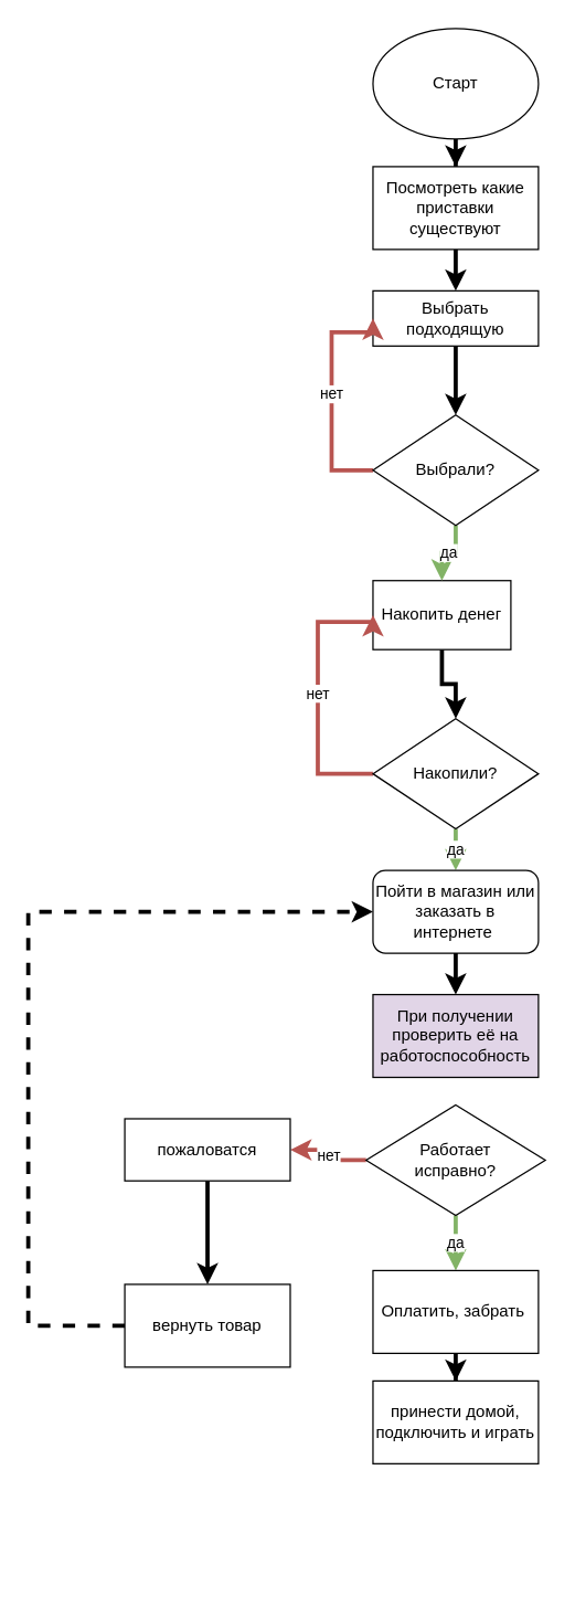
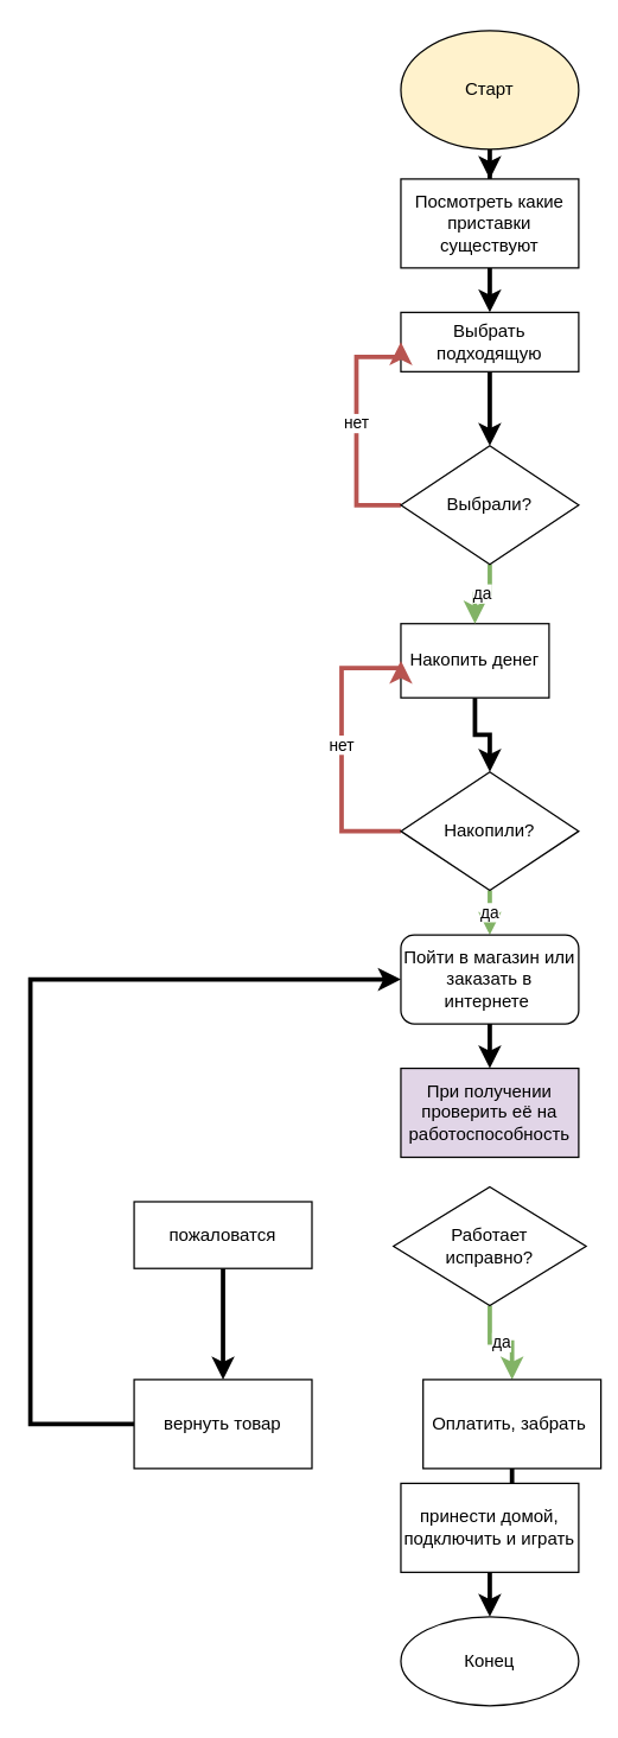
  <mxCell id="0" />
  <mxCell id="1" parent="0" />
  <mxCell id="2" value="" style="edgeStyle=orthogonalEdgeStyle;rounded=0;orthogonalLoop=1;jettySize=auto;html=1;strokeWidth=3;" edge="1" parent="1" source="3" target="5"><mxGeometry relative="1" as="geometry" /></mxCell>
- <mxCell id="3" value="Старт" style="ellipse;whiteSpace=wrap;html=1;" vertex="1" parent="1"><mxGeometry x="270" y="20" width="120" height="80" as="geometry" /></mxCell>
+ <mxCell id="3" value="Старт" style="ellipse;whiteSpace=wrap;html=1;fillColor=#fff2cc;" vertex="1" parent="1"><mxGeometry x="270" y="20" width="120" height="80" as="geometry" /></mxCell>
  <mxCell id="4" value="" style="edgeStyle=orthogonalEdgeStyle;rounded=0;orthogonalLoop=1;jettySize=auto;html=1;strokeWidth=3;" edge="1" parent="1" source="5" target="7"><mxGeometry relative="1" as="geometry" /></mxCell>
  <mxCell id="5" value="Посмотреть какие приставки существуют" style="whiteSpace=wrap;html=1;" vertex="1" parent="1"><mxGeometry x="270" y="120" width="120" height="60" as="geometry" /></mxCell>
  <mxCell id="6" style="edgeStyle=orthogonalEdgeStyle;rounded=0;orthogonalLoop=1;jettySize=auto;html=1;entryX=0.5;entryY=0;entryDx=0;entryDy=0;strokeWidth=3;" edge="1" parent="1" source="7" target="17"><mxGeometry relative="1" as="geometry" /></mxCell>
  <mxCell id="7" value="Выбрать подходящую" style="whiteSpace=wrap;html=1;" vertex="1" parent="1"><mxGeometry x="270" y="210" width="120" height="40" as="geometry" /></mxCell>
  <mxCell id="8" value="" style="edgeStyle=orthogonalEdgeStyle;rounded=0;orthogonalLoop=1;jettySize=auto;html=1;strokeWidth=3;" edge="1" parent="1" source="9" target="12"><mxGeometry relative="1" as="geometry" /></mxCell>
  <mxCell id="9" value="Накопить денег" style="whiteSpace=wrap;html=1;" vertex="1" parent="1"><mxGeometry x="270" y="420" width="100" height="50" as="geometry" /></mxCell>
  <mxCell id="10" value="нет" style="edgeStyle=orthogonalEdgeStyle;rounded=0;orthogonalLoop=1;jettySize=auto;html=1;entryX=0;entryY=0.5;entryDx=0;entryDy=0;strokeWidth=3;fillColor=#f8cecc;strokeColor=#b85450;" edge="1" parent="1" source="12" target="9"><mxGeometry relative="1" as="geometry"><Array as="points"><mxPoint x="230" y="560" /><mxPoint x="230" y="450" /></Array></mxGeometry></mxCell>
  <mxCell id="11" value="да" style="edgeStyle=orthogonalEdgeStyle;rounded=0;orthogonalLoop=1;jettySize=auto;html=1;strokeWidth=3;fillColor=#d5e8d4;strokeColor=#82b366;" edge="1" parent="1" source="12" target="14"><mxGeometry relative="1" as="geometry" /></mxCell>
  <mxCell id="12" value="Накопили?" style="rhombus;whiteSpace=wrap;html=1;" vertex="1" parent="1"><mxGeometry x="270" y="520" width="120" height="80" as="geometry" /></mxCell>
  <mxCell id="13" value="" style="edgeStyle=orthogonalEdgeStyle;rounded=0;orthogonalLoop=1;jettySize=auto;html=1;strokeWidth=3;" edge="1" parent="1" source="14" target="18"><mxGeometry relative="1" as="geometry" /></mxCell>
  <mxCell id="14" value="Пойти в магазин или заказать в интернете&amp;nbsp;" style="whiteSpace=wrap;html=1;rounded=1;" vertex="1" parent="1"><mxGeometry x="270" y="630" width="120" height="60" as="geometry" /></mxCell>
  <mxCell id="15" value="нет" style="edgeStyle=orthogonalEdgeStyle;rounded=0;orthogonalLoop=1;jettySize=auto;html=1;entryX=0;entryY=0.5;entryDx=0;entryDy=0;strokeWidth=3;fillColor=#f8cecc;strokeColor=#b85450;" edge="1" parent="1" source="17" target="7"><mxGeometry relative="1" as="geometry"><Array as="points"><mxPoint x="240" y="340" /><mxPoint x="240" y="240" /></Array></mxGeometry></mxCell>
  <mxCell id="16" value="да" style="edgeStyle=orthogonalEdgeStyle;rounded=0;orthogonalLoop=1;jettySize=auto;html=1;entryX=0.5;entryY=0;entryDx=0;entryDy=0;strokeWidth=3;fillColor=#d5e8d4;strokeColor=#82b366;" edge="1" parent="1" source="17" target="9"><mxGeometry relative="1" as="geometry" /></mxCell>
  <mxCell id="17" value="Выбрали?" style="rhombus;whiteSpace=wrap;html=1;" vertex="1" parent="1"><mxGeometry x="270" y="300" width="120" height="80" as="geometry" /></mxCell>
  <mxCell id="18" value="При получении проверить её на работоспособность" style="whiteSpace=wrap;html=1;fillColor=#e1d5e7;" vertex="1" parent="1"><mxGeometry x="270" y="720" width="120" height="60" as="geometry" /></mxCell>
  <mxCell id="19" value="да" style="edgeStyle=orthogonalEdgeStyle;rounded=0;orthogonalLoop=1;jettySize=auto;html=1;strokeWidth=3;fillColor=#d5e8d4;strokeColor=#82b366;" edge="1" parent="1" source="21" target="23"><mxGeometry relative="1" as="geometry" /></mxCell>
- <mxCell id="20" value="нет" style="edgeStyle=orthogonalEdgeStyle;rounded=0;orthogonalLoop=1;jettySize=auto;html=1;strokeWidth=3;fillColor=#f8cecc;strokeColor=#b85450;" edge="1" parent="1" source="21" target="27"><mxGeometry relative="1" as="geometry" /></mxCell>
  <mxCell id="21" value="Работает &lt;br&gt;исправно?" style="rhombus;whiteSpace=wrap;html=1;" vertex="1" parent="1"><mxGeometry x="265" y="800" width="130" height="80" as="geometry" /></mxCell>
  <mxCell id="22" value="" style="edgeStyle=orthogonalEdgeStyle;rounded=0;orthogonalLoop=1;jettySize=auto;html=1;strokeWidth=3;" edge="1" parent="1" source="23" target="25"><mxGeometry relative="1" as="geometry" /></mxCell>
- <mxCell id="23" value="Оплатить, забрать&amp;nbsp;" style="whiteSpace=wrap;html=1;" vertex="1" parent="1"><mxGeometry x="270" y="920" width="120" height="60" as="geometry" /></mxCell>
+ <mxCell id="23" value="Оплатить, забрать&amp;nbsp;" style="whiteSpace=wrap;html=1;" vertex="1" parent="1"><mxGeometry x="285" y="930" width="120" height="60" as="geometry" /></mxCell>
+ <mxCell id="24" value="" style="edgeStyle=orthogonalEdgeStyle;rounded=0;orthogonalLoop=1;jettySize=auto;html=1;strokeWidth=3;" edge="1" parent="1" source="25" target="30"><mxGeometry relative="1" as="geometry" /></mxCell>
  <mxCell id="25" value="принести домой, подключить и играть" style="whiteSpace=wrap;html=1;" vertex="1" parent="1"><mxGeometry x="270" y="1000" width="120" height="60" as="geometry" /></mxCell>
  <mxCell id="26" value="" style="edgeStyle=orthogonalEdgeStyle;rounded=0;orthogonalLoop=1;jettySize=auto;html=1;strokeWidth=3;" edge="1" parent="1" source="27" target="29"><mxGeometry relative="1" as="geometry" /></mxCell>
  <mxCell id="27" value="пожаловатся" style="whiteSpace=wrap;html=1;" vertex="1" parent="1"><mxGeometry x="90" y="810" width="120" height="45" as="geometry" /></mxCell>
- <mxCell id="28" style="edgeStyle=orthogonalEdgeStyle;rounded=0;orthogonalLoop=1;jettySize=auto;html=1;entryX=0;entryY=0.5;entryDx=0;entryDy=0;strokeWidth=3;dashed=1;" edge="1" parent="1" source="29" target="14"><mxGeometry relative="1" as="geometry"><Array as="points"><mxPoint x="20" y="960" /><mxPoint x="20" y="660" /></Array></mxGeometry></mxCell>
+ <mxCell id="28" style="edgeStyle=orthogonalEdgeStyle;rounded=0;orthogonalLoop=1;jettySize=auto;html=1;entryX=0;entryY=0.5;entryDx=0;entryDy=0;strokeWidth=3;" edge="1" parent="1" source="29" target="14"><mxGeometry relative="1" as="geometry"><Array as="points"><mxPoint x="20" y="960" /><mxPoint x="20" y="660" /></Array></mxGeometry></mxCell>
  <mxCell id="29" value="вернуть товар" style="whiteSpace=wrap;html=1;" vertex="1" parent="1"><mxGeometry x="90" y="930" width="120" height="60" as="geometry" /></mxCell>
+ <mxCell id="30" value="Конец" style="ellipse;whiteSpace=wrap;html=1;" vertex="1" parent="1"><mxGeometry x="270" y="1090" width="120" height="60" as="geometry" /></mxCell>
